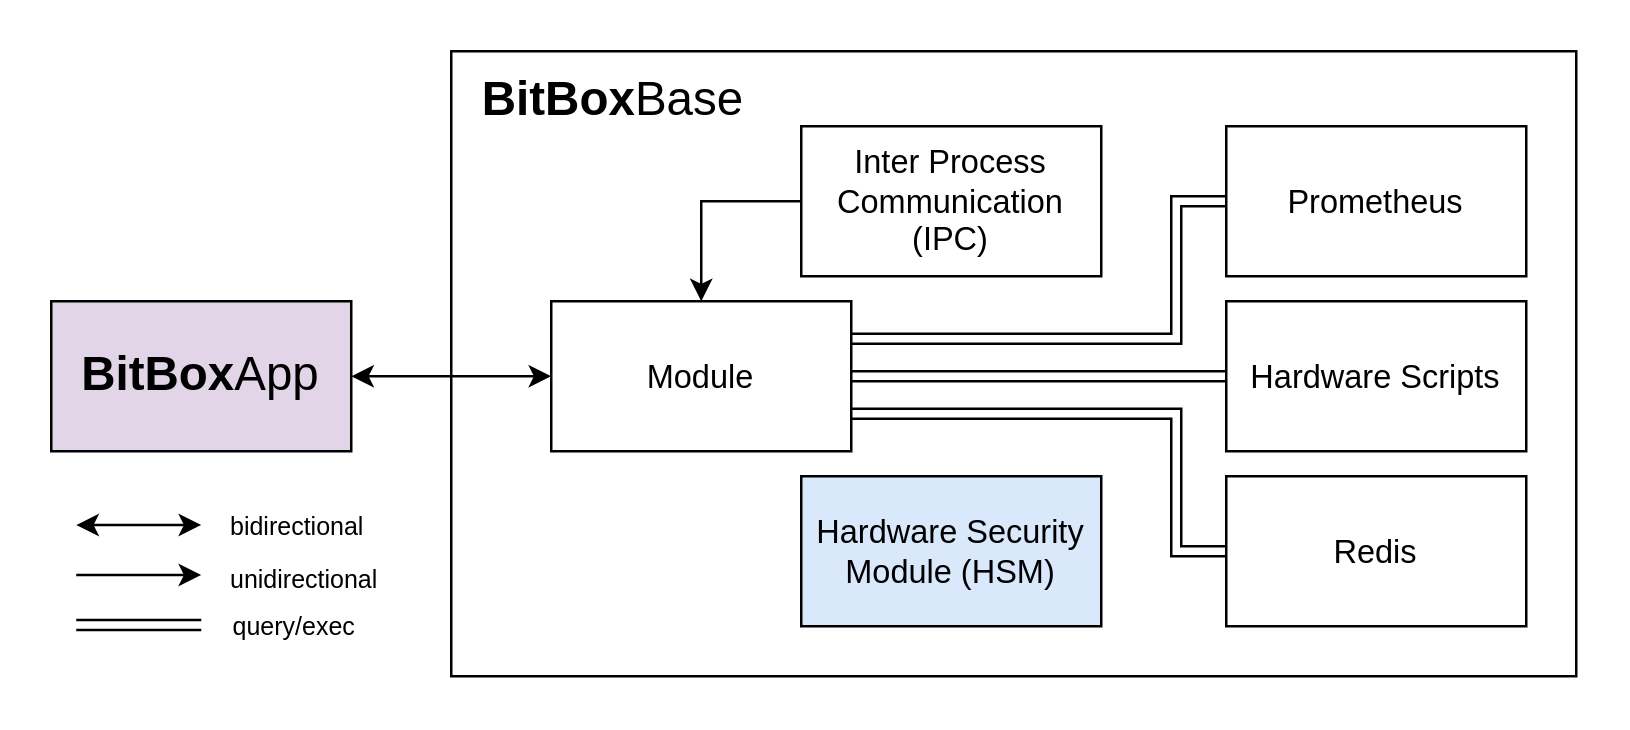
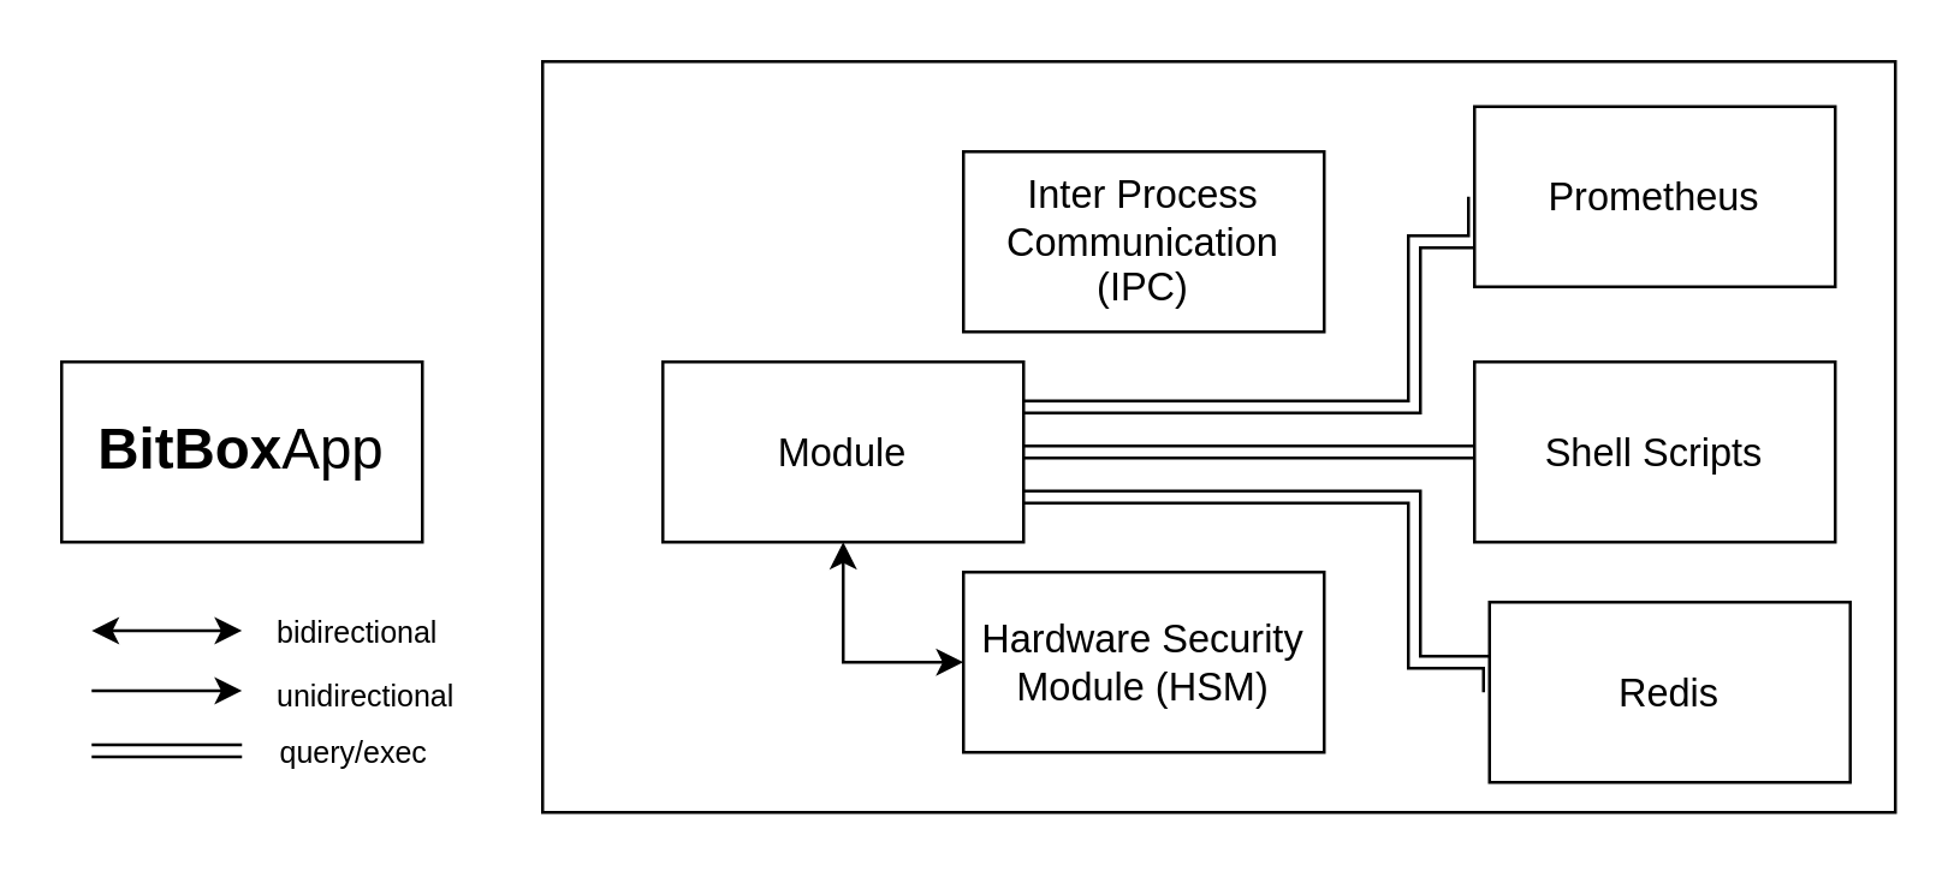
  <mxCell id="0" />
  <mxCell id="1" parent="0" />
  <mxCell id="2" value="" style="rounded=0;whiteSpace=wrap;html=1;fontFamily=Helvetica;fontSize=19;" parent="1" vertex="1"><mxGeometry x="180" y="20" width="450" height="250" as="geometry" /></mxCell>
- <mxCell id="3" style="edgeStyle=orthogonalEdgeStyle;rounded=0;orthogonalLoop=1;jettySize=auto;html=1;exitX=0.5;exitY=0;exitDx=0;exitDy=0;entryX=0;entryY=0.5;entryDx=0;entryDy=0;startArrow=classic;startFill=1;fontFamily=Helvetica;fontSize=19;endArrow=none;endFill=0;" parent="1" source="7" target="10" edge="1"><mxGeometry relative="1" as="geometry"><Array as="points"><mxPoint x="280" y="80" /></Array></mxGeometry></mxCell>
+ <mxCell id="4" style="edgeStyle=orthogonalEdgeStyle;rounded=0;orthogonalLoop=1;jettySize=auto;html=1;entryX=0;entryY=0.5;entryDx=0;entryDy=0;startArrow=classic;startFill=1;fontFamily=Helvetica;fontSize=19;exitX=0.5;exitY=1;exitDx=0;exitDy=0;" parent="1" source="7" target="12" edge="1"><mxGeometry relative="1" as="geometry"><mxPoint x="340" y="165" as="sourcePoint" /><Array as="points"><mxPoint x="280" y="220" /></Array></mxGeometry></mxCell>
  <mxCell id="5" style="edgeStyle=orthogonalEdgeStyle;rounded=0;orthogonalLoop=1;jettySize=auto;html=1;exitX=1;exitY=0.5;exitDx=0;exitDy=0;entryX=0;entryY=0.5;entryDx=0;entryDy=0;startArrow=classic;startFill=1;endArrow=classic;endFill=1;fontFamily=Helvetica;fontSize=13;shape=link;" parent="1" source="7" target="13" edge="1"><mxGeometry relative="1" as="geometry" /></mxCell>
  <mxCell id="6" style="edgeStyle=orthogonalEdgeStyle;rounded=0;orthogonalLoop=1;jettySize=auto;html=1;exitX=1;exitY=0.25;exitDx=0;exitDy=0;entryX=0;entryY=0.5;entryDx=0;entryDy=0;startArrow=classic;startFill=1;endArrow=classic;endFill=1;fontFamily=Helvetica;fontSize=13;shape=link;" parent="1" source="7" target="18" edge="1"><mxGeometry relative="1" as="geometry"><Array as="points"><mxPoint x="470" y="135" /><mxPoint x="470" y="80" /></Array></mxGeometry></mxCell>
  <mxCell id="7" value="&lt;font style=&quot;font-size: 13px;&quot;&gt;Module&lt;/font&gt;" style="rounded=0;whiteSpace=wrap;html=1;fontFamily=Helvetica;fontSize=13;" parent="1" vertex="1"><mxGeometry x="220" y="120" width="120" height="60" as="geometry" /></mxCell>
- <mxCell id="8" style="edgeStyle=orthogonalEdgeStyle;rounded=0;orthogonalLoop=1;jettySize=auto;html=1;fontFamily=Helvetica;fontSize=14;verticalAlign=middle;horizontal=1;startArrow=classic;startFill=1;" parent="1" source="9" target="7" edge="1"><mxGeometry relative="1" as="geometry" /></mxCell>
- <mxCell id="9" value="&lt;b style=&quot;font-size: 19px ; white-space: normal&quot;&gt;BitBox&lt;/b&gt;&lt;span style=&quot;font-size: 19px ; white-space: normal&quot;&gt;App&lt;/span&gt;" style="rounded=0;whiteSpace=wrap;html=1;fontFamily=Helvetica;fontSize=14;fillColor=#e1d5e7;" parent="1" vertex="1"><mxGeometry x="20" y="120" width="120" height="60" as="geometry" /></mxCell>
+ <mxCell id="9" value="&lt;b style=&quot;font-size: 19px ; white-space: normal&quot;&gt;BitBox&lt;/b&gt;&lt;span style=&quot;font-size: 19px ; white-space: normal&quot;&gt;App&lt;/span&gt;" style="rounded=0;whiteSpace=wrap;html=1;fontFamily=Helvetica;fontSize=14;" parent="1" vertex="1"><mxGeometry x="20" y="120" width="120" height="60" as="geometry" /></mxCell>
  <mxCell id="10" value="&lt;div style=&quot;font-size: 13px&quot;&gt;&lt;span style=&quot;font-size: 13px&quot;&gt;Inter Process Communication&lt;br style=&quot;font-size: 13px&quot;&gt;(IPC)&lt;/span&gt;&lt;/div&gt;" style="rounded=0;whiteSpace=wrap;html=1;fontFamily=Helvetica;fontSize=13;" parent="1" vertex="1"><mxGeometry x="320" y="50" width="120" height="60" as="geometry" /></mxCell>
- <mxCell id="11" value="&lt;b style=&quot;font-size: 19px;&quot;&gt;BitBox&lt;/b&gt;Base" style="text;html=1;strokeColor=none;fillColor=none;align=center;verticalAlign=middle;whiteSpace=wrap;rounded=0;fontFamily=Helvetica;fontSize=19;" parent="1" vertex="1"><mxGeometry x="190" y="30" width="110" height="20" as="geometry" /></mxCell>
- <mxCell id="12" value="&lt;span class=&quot;st&quot; style=&quot;font-size: 13px;&quot;&gt;Hardware Security Module (HSM)&lt;/span&gt;" style="rounded=0;whiteSpace=wrap;html=1;fontFamily=Helvetica;fontSize=13;fillColor=#dae8fc;" parent="1" vertex="1"><mxGeometry x="320" y="190" width="120" height="60" as="geometry" /></mxCell>
- <mxCell id="13" value="Hardware Scripts" style="rounded=0;whiteSpace=wrap;html=1;fontFamily=Helvetica;fontSize=13;" parent="1" vertex="1"><mxGeometry x="490" y="120" width="120" height="60" as="geometry" /></mxCell>
+ <mxCell id="12" value="&lt;span class=&quot;st&quot; style=&quot;font-size: 13px;&quot;&gt;Hardware Security Module (HSM)&lt;/span&gt;" style="rounded=0;whiteSpace=wrap;html=1;fontFamily=Helvetica;fontSize=13;" parent="1" vertex="1"><mxGeometry x="320" y="190" width="120" height="60" as="geometry" /></mxCell>
+ <mxCell id="13" value="Shell Scripts" style="rounded=0;whiteSpace=wrap;html=1;fontFamily=Helvetica;fontSize=13;" parent="1" vertex="1"><mxGeometry x="490" y="120" width="120" height="60" as="geometry" /></mxCell>
  <mxCell id="14" value="" style="endArrow=classic;html=1;fontFamily=Helvetica;fontSize=13;exitX=1;exitY=0.167;exitDx=0;exitDy=0;exitPerimeter=0;" parent="1" edge="1"><mxGeometry width="50" height="50" relative="1" as="geometry"><mxPoint x="30" y="229.52" as="sourcePoint" /><mxPoint x="80" y="229.5" as="targetPoint" /></mxGeometry></mxCell>
  <mxCell id="15" value="unidirectional" style="text;html=1;align=left;verticalAlign=middle;resizable=0;points=[];;labelBackgroundColor=#ffffff;fontSize=10;fontFamily=Helvetica;" parent="14" vertex="1" connectable="0"><mxGeometry x="0.245" relative="1" as="geometry"><mxPoint x="29" y="0.5" as="offset" /></mxGeometry></mxCell>
  <mxCell id="16" value="" style="endArrow=classic;startArrow=classic;html=1;fontFamily=Helvetica;fontSize=13;" parent="1" edge="1"><mxGeometry width="50" height="50" relative="1" as="geometry"><mxPoint x="30" y="209.5" as="sourcePoint" /><mxPoint x="80" y="209.5" as="targetPoint" /></mxGeometry></mxCell>
  <mxCell id="17" value="bidirectional" style="text;html=1;align=left;verticalAlign=middle;resizable=0;points=[];;labelBackgroundColor=#ffffff;fontSize=10;fontFamily=Helvetica;" parent="16" vertex="1" connectable="0"><mxGeometry x="0.449" relative="1" as="geometry"><mxPoint x="23.5" as="offset" /></mxGeometry></mxCell>
- <mxCell id="18" value="&lt;div style=&quot;font-size: 13px&quot;&gt;Prometheus&lt;/div&gt;" style="rounded=0;whiteSpace=wrap;html=1;fontFamily=Helvetica;fontSize=13;" parent="1" vertex="1"><mxGeometry x="490" y="50" width="120" height="60" as="geometry" /></mxCell>
+ <mxCell id="18" value="&lt;div style=&quot;font-size: 13px&quot;&gt;Prometheus&lt;/div&gt;" style="rounded=0;whiteSpace=wrap;html=1;fontFamily=Helvetica;fontSize=13;" parent="1" vertex="1"><mxGeometry x="490" y="35" width="120" height="60" as="geometry" /></mxCell>
  <mxCell id="19" style="edgeStyle=orthogonalEdgeStyle;rounded=0;orthogonalLoop=1;jettySize=auto;html=1;exitX=0;exitY=0.5;exitDx=0;exitDy=0;startArrow=classic;startFill=1;endArrow=none;endFill=0;fontFamily=Helvetica;fontSize=13;entryX=1;entryY=0.75;entryDx=0;entryDy=0;shape=link;" parent="1" source="20" target="7" edge="1"><mxGeometry relative="1" as="geometry"><Array as="points"><mxPoint x="470" y="220" /><mxPoint x="470" y="165" /></Array></mxGeometry></mxCell>
- <mxCell id="20" value="&lt;div style=&quot;font-size: 13px&quot;&gt;Redis&lt;/div&gt;" style="rounded=0;whiteSpace=wrap;html=1;fontFamily=Helvetica;fontSize=13;" parent="1" vertex="1"><mxGeometry x="490" y="190" width="120" height="60" as="geometry" /></mxCell>
+ <mxCell id="20" value="&lt;div style=&quot;font-size: 13px&quot;&gt;Redis&lt;/div&gt;" style="rounded=0;whiteSpace=wrap;html=1;fontFamily=Helvetica;fontSize=13;" parent="1" vertex="1"><mxGeometry x="495" y="200" width="120" height="60" as="geometry" /></mxCell>
  <mxCell id="21" value="" style="endArrow=classic;html=1;fontFamily=Helvetica;fontSize=13;shape=link;" parent="1" edge="1"><mxGeometry width="50" height="50" relative="1" as="geometry"><mxPoint x="30" y="249.5" as="sourcePoint" /><mxPoint x="80" y="249.5" as="targetPoint" /></mxGeometry></mxCell>
  <mxCell id="22" value="query/exec" style="text;html=1;align=left;verticalAlign=middle;resizable=0;points=[];;labelBackgroundColor=#ffffff;fontSize=10;fontFamily=Helvetica;" parent="21" vertex="1" connectable="0"><mxGeometry x="0.263" y="2" relative="1" as="geometry"><mxPoint x="28.5" y="2" as="offset" /></mxGeometry></mxCell>
